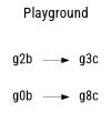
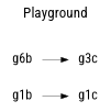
  digraph {
    compound=true
    fontname="Roboto Condensed"
    fontsize="20pt"
    label=Playground
    labelloc=t
    nodesep=0.2
    rankdir=LR
    ranksep=0.5
    splines=ortho
    node [fontname="Roboto Condensed" fontsize="18pt" penwidth=1.0 shape=none]
    edge [color=black fontname="Roboto Condensed" penwidth=0.5]
-   n1 [group=g1 label=g0b]
-   n2 [label=g8c]
+   n1 [group=g1 label=g1b]
+   n2 [label=g1c]
    n3 [label=g3c]
-   g2b
+   g2b [label=g6b]
    n1 -> n2
    g2b -> n3
  }
